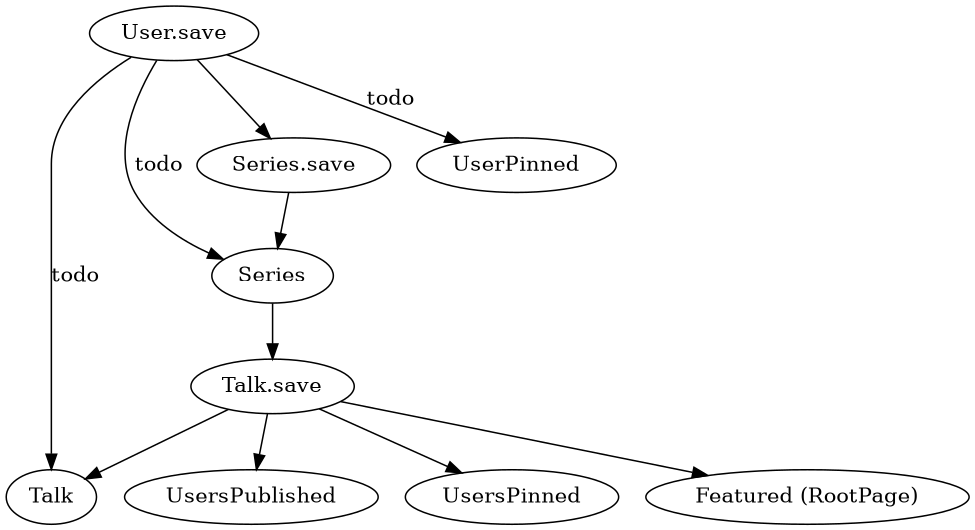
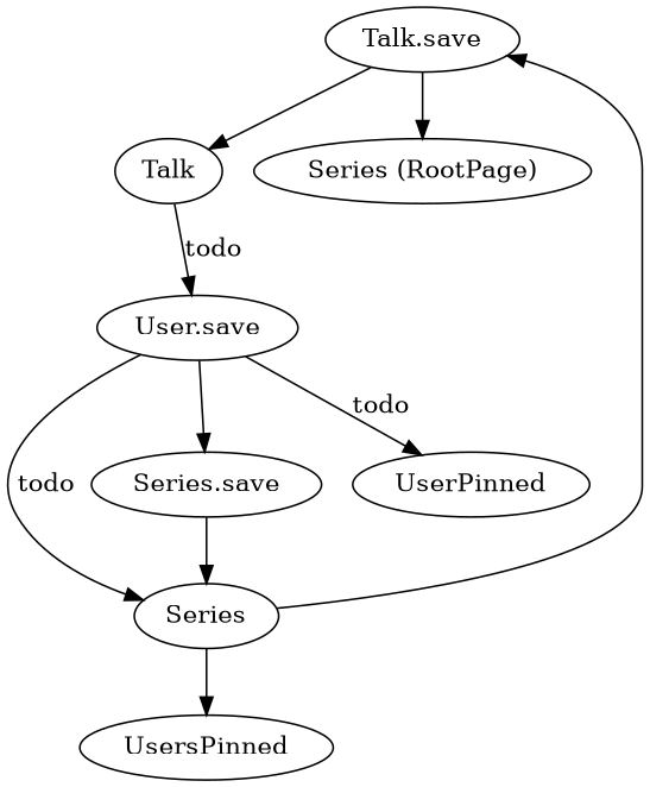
  digraph {
    "Talk.save"
    Talk
-   UsersPublished
    UsersPinned
-   "Featured (RootPage)"
+   "Featured (RootPage)" [label="Series (RootPage)"]
    Series
    "Series.save"
    "User.save"
    UserPinned
    "Talk.save" -> Talk
-   "Talk.save" -> UsersPublished
-   "Talk.save" -> UsersPinned
+   Series -> UsersPinned
    "Talk.save" -> "Featured (RootPage)"
    Series -> "Talk.save"
    "Series.save" -> Series
-   "User.save" -> Talk [label=todo]
+   Talk -> "User.save" [label=todo]
    "User.save" -> Series [label=todo]
    "User.save" -> "Series.save"
    "User.save" -> UserPinned [label=todo]
  }
